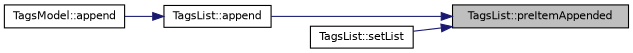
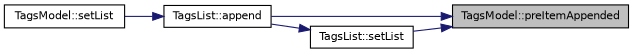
  digraph {
    rankdir=RL
    node [color=black fillcolor=white fontname=Helvetica fontsize=10 shape=record style=filled]
    edge [color=midnightblue dir=back fontname=Helvetica fontsize=10 labelfontname=Helvetica labelfontsize=10 style=solid]
-   n1 [fillcolor=grey75 fontcolor=black height=0.2 label="TagsList::preItemAppended" width=0.4]
+   n1 [fillcolor=grey75 fontcolor=black height=0.2 label="TagsModel::preItemAppended" width=0.4]
    n2 [height=0.2 label="TagsList::append" width=0.4]
    n3 [height=0.2 label="TagsList::setList" width=0.4]
-   n4 [height=0.2 label="TagsModel::append" width=0.4]
+   n4 [height=0.2 label="TagsModel::setList" width=0.4]
    n1 -> n2
    n1 -> n3
    n2 -> n4
+   n3 -> n2
  }
